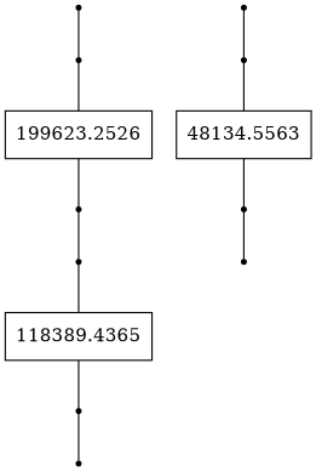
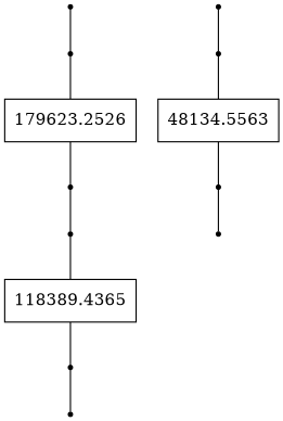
  graph {
    node [shape=point]
    start_832279283
    start_265119009
-   n3 [label=199623.2526 shape=record]
+   n3 [label=179623.2526 shape=record]
    end_265119009
    start_668210649
    n6 [label=118389.4365 shape=record]
    end_668210649
    start_1545087375
    end_1545087375
    start_838411509
    n11 [label=48134.5563 shape=record]
    end_838411509
    end_832279283
    start_832279283 -- start_265119009
    start_265119009 -- n3
    n3 -- end_265119009
    end_265119009 -- start_668210649
    start_668210649 -- n6
    n6 -- end_668210649
    end_668210649 -- start_1545087375
    end_1545087375 -- start_838411509
    start_838411509 -- n11
    n11 -- end_838411509
    end_838411509 -- end_832279283
  }
